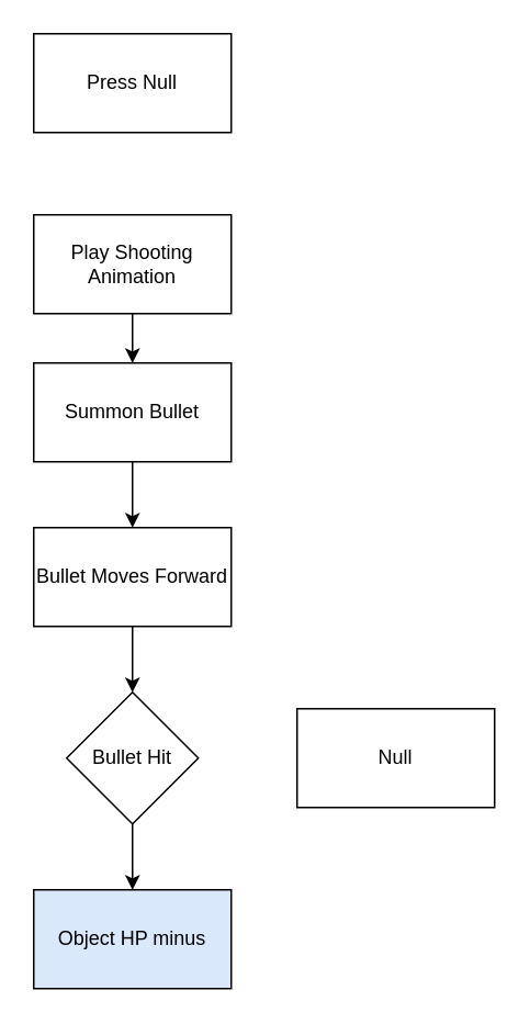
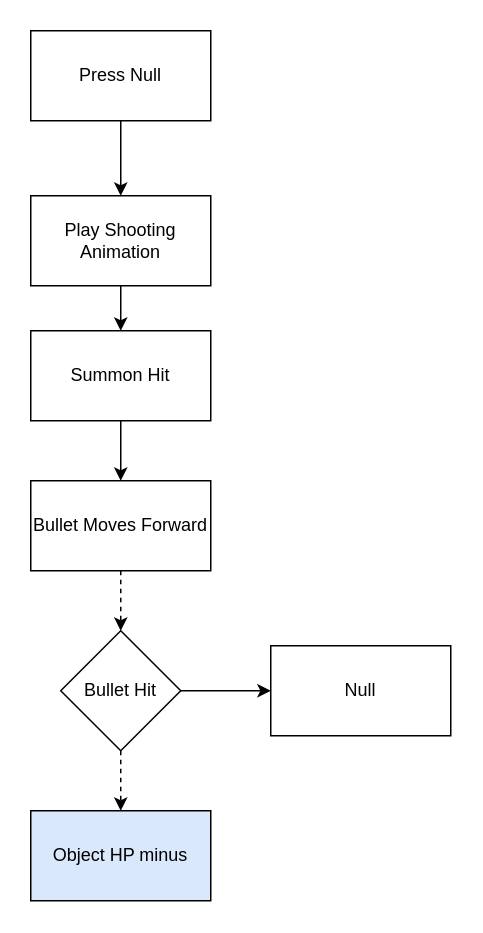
  <mxCell id="0" />
  <mxCell id="1" parent="0" />
+ <mxCell id="2" value="" style="edgeStyle=orthogonalEdgeStyle;rounded=0;orthogonalLoop=1;jettySize=auto;html=1;" edge="1" parent="1" source="3" target="5"><mxGeometry relative="1" as="geometry" /></mxCell>
  <mxCell id="3" value="Press Null" style="rounded=0;whiteSpace=wrap;html=1;" vertex="1" parent="1"><mxGeometry x="20" y="20" width="120" height="60" as="geometry" /></mxCell>
  <mxCell id="4" value="" style="edgeStyle=orthogonalEdgeStyle;rounded=0;orthogonalLoop=1;jettySize=auto;html=1;" edge="1" parent="1" source="5" target="7"><mxGeometry relative="1" as="geometry" /></mxCell>
  <mxCell id="5" value="Play Shooting Animation" style="whiteSpace=wrap;html=1;rounded=0;" vertex="1" parent="1"><mxGeometry x="20" y="130" width="120" height="60" as="geometry" /></mxCell>
  <mxCell id="6" value="" style="edgeStyle=orthogonalEdgeStyle;rounded=0;orthogonalLoop=1;jettySize=auto;html=1;" edge="1" parent="1" source="7" target="9"><mxGeometry relative="1" as="geometry" /></mxCell>
- <mxCell id="7" value="Summon Bullet" style="whiteSpace=wrap;html=1;rounded=0;" vertex="1" parent="1"><mxGeometry x="20" y="220" width="120" height="60" as="geometry" /></mxCell>
- <mxCell id="8" value="" style="edgeStyle=orthogonalEdgeStyle;rounded=0;orthogonalLoop=1;jettySize=auto;html=1;" edge="1" parent="1" source="9" target="12"><mxGeometry relative="1" as="geometry" /></mxCell>
+ <mxCell id="7" value="Summon Hit" style="whiteSpace=wrap;html=1;rounded=0;" vertex="1" parent="1"><mxGeometry x="20" y="220" width="120" height="60" as="geometry" /></mxCell>
+ <mxCell id="8" value="" style="edgeStyle=orthogonalEdgeStyle;rounded=0;orthogonalLoop=1;jettySize=auto;html=1;dashed=1;" edge="1" parent="1" source="9" target="12"><mxGeometry relative="1" as="geometry" /></mxCell>
  <mxCell id="9" value="Bullet Moves Forward" style="whiteSpace=wrap;html=1;rounded=0;" vertex="1" parent="1"><mxGeometry x="20" y="320" width="120" height="60" as="geometry" /></mxCell>
- <mxCell id="11" value="" style="edgeStyle=orthogonalEdgeStyle;rounded=0;orthogonalLoop=1;jettySize=auto;html=1;" edge="1" parent="1" source="12" target="14"><mxGeometry relative="1" as="geometry" /></mxCell>
+ <mxCell id="10" value="" style="edgeStyle=orthogonalEdgeStyle;rounded=0;orthogonalLoop=1;jettySize=auto;html=1;" edge="1" parent="1" source="12" target="13"><mxGeometry relative="1" as="geometry" /></mxCell>
+ <mxCell id="11" value="" style="edgeStyle=orthogonalEdgeStyle;rounded=0;orthogonalLoop=1;jettySize=auto;html=1;dashed=1;" edge="1" parent="1" source="12" target="14"><mxGeometry relative="1" as="geometry" /></mxCell>
  <mxCell id="12" value="Bullet Hit" style="rhombus;whiteSpace=wrap;html=1;rounded=0;" vertex="1" parent="1"><mxGeometry x="40" y="420" width="80" height="80" as="geometry" /></mxCell>
  <mxCell id="13" value="Null" style="whiteSpace=wrap;html=1;rounded=0;" vertex="1" parent="1"><mxGeometry x="180" y="430" width="120" height="60" as="geometry" /></mxCell>
  <mxCell id="14" value="Object HP minus" style="whiteSpace=wrap;html=1;rounded=0;fillColor=#dae8fc;" vertex="1" parent="1"><mxGeometry x="20" y="540" width="120" height="60" as="geometry" /></mxCell>
